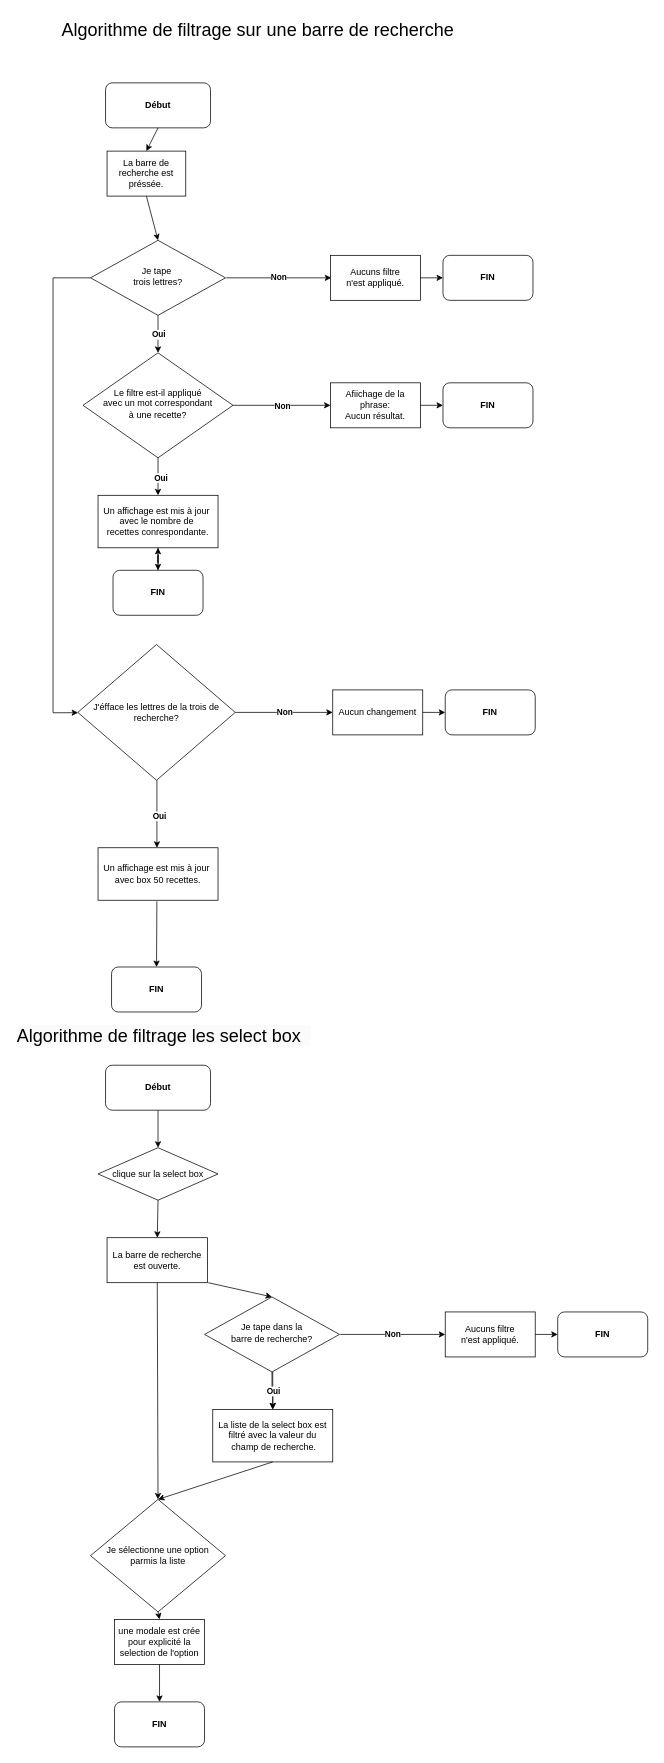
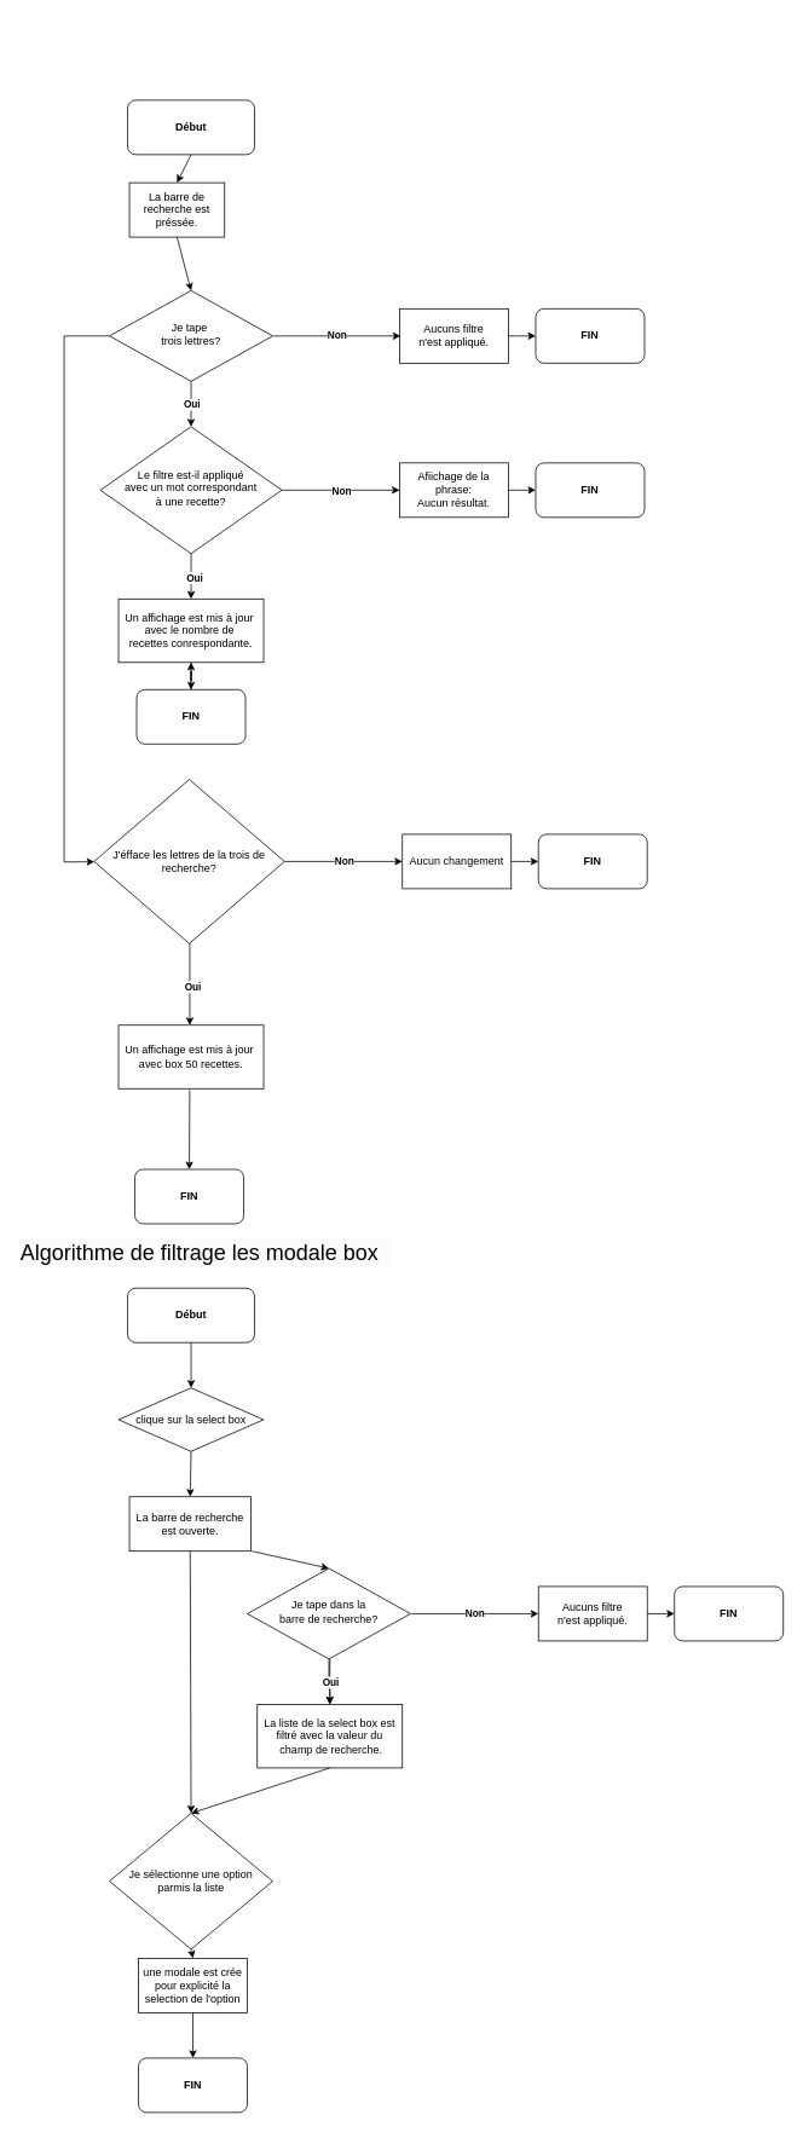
  <mxCell id="0" />
  <mxCell id="1" parent="0" />
  <mxCell id="2" value="Je tape&amp;nbsp;&lt;br&gt;trois lettres?" style="rhombus;whiteSpace=wrap;html=1;shadow=0;fontFamily=Helvetica;fontSize=12;align=center;strokeWidth=1;spacing=6;spacingTop=-4;" parent="1" vertex="1"><mxGeometry x="120" y="320" width="180" height="100" as="geometry" /></mxCell>
  <mxCell id="3" value="Le filtre est-il appliqué &lt;br&gt;avec un mot correspondant &lt;br&gt;à une recette?" style="rhombus;whiteSpace=wrap;html=1;shadow=0;fontFamily=Helvetica;fontSize=12;align=center;strokeWidth=1;spacing=6;spacingTop=-4;" parent="1" vertex="1"><mxGeometry x="110" y="470" width="200" height="140" as="geometry" /></mxCell>
  <mxCell id="4" value="&lt;span style=&quot;color: rgb(0, 0, 0); font-family: Helvetica; font-size: 12px; font-style: normal; font-variant-ligatures: normal; font-variant-caps: normal; font-weight: 400; letter-spacing: normal; orphans: 2; text-align: center; text-indent: 0px; text-transform: none; widows: 2; word-spacing: 0px; -webkit-text-stroke-width: 0px; background-color: rgb(251, 251, 251); text-decoration-thickness: initial; text-decoration-style: initial; text-decoration-color: initial; float: none; display: inline !important;&quot;&gt;La barre de recherche est préssée.&lt;/span&gt;" style="rounded=0;whiteSpace=wrap;html=1;" vertex="1" parent="1"><mxGeometry x="142" y="201" width="105" height="60" as="geometry" /></mxCell>
  <mxCell id="5" value="&lt;span style=&quot;color: rgb(0, 0, 0); font-family: Helvetica; font-size: 12px; font-style: normal; font-variant-ligatures: normal; font-variant-caps: normal; font-weight: 400; letter-spacing: normal; orphans: 2; text-align: center; text-indent: 0px; text-transform: none; widows: 2; word-spacing: 0px; -webkit-text-stroke-width: 0px; background-color: rgb(251, 251, 251); text-decoration-thickness: initial; text-decoration-style: initial; text-decoration-color: initial; float: none; display: inline !important;&quot;&gt;Aucuns filtre &lt;br&gt;n'est appliqué.&lt;/span&gt;" style="rounded=0;whiteSpace=wrap;html=1;" vertex="1" parent="1"><mxGeometry x="440" y="340" width="120" height="60" as="geometry" /></mxCell>
  <mxCell id="6" value="&lt;b&gt;FIN&lt;/b&gt;" style="rounded=1;whiteSpace=wrap;html=1;" vertex="1" parent="1"><mxGeometry x="590" y="340" width="120" height="60" as="geometry" /></mxCell>
  <mxCell id="7" value="" style="endArrow=classic;html=1;rounded=0;entryX=0;entryY=0.5;entryDx=0;entryDy=0;exitX=1;exitY=0.5;exitDx=0;exitDy=0;" edge="1" parent="1" source="5" target="6"><mxGeometry width="50" height="50" relative="1" as="geometry"><mxPoint x="270" y="480" as="sourcePoint" /><mxPoint x="320" y="430" as="targetPoint" /></mxGeometry></mxCell>
  <mxCell id="8" value="Afiichage de la phrase:&lt;br&gt;Aucun résultat." style="rounded=0;whiteSpace=wrap;html=1;" vertex="1" parent="1"><mxGeometry x="440" y="510" width="120" height="60" as="geometry" /></mxCell>
  <mxCell id="9" value="" style="endArrow=classic;html=1;rounded=0;exitX=0.5;exitY=1;exitDx=0;exitDy=0;entryX=0.5;entryY=0;entryDx=0;entryDy=0;" edge="1" parent="1" source="4" target="2"><mxGeometry width="50" height="50" relative="1" as="geometry"><mxPoint x="270" y="480" as="sourcePoint" /><mxPoint x="320" y="430" as="targetPoint" /></mxGeometry></mxCell>
  <mxCell id="10" value="" style="endArrow=classic;html=1;rounded=0;exitX=0.5;exitY=1;exitDx=0;exitDy=0;entryX=0.5;entryY=0;entryDx=0;entryDy=0;" edge="1" parent="1" source="2" target="3"><mxGeometry relative="1" as="geometry"><mxPoint x="220" y="460" as="sourcePoint" /><mxPoint x="380" y="460" as="targetPoint" /></mxGeometry></mxCell>
  <mxCell id="11" value="&lt;b&gt;Oui&lt;/b&gt;" style="edgeLabel;resizable=0;html=1;align=center;verticalAlign=middle;" connectable="0" vertex="1" parent="10"><mxGeometry relative="1" as="geometry" /></mxCell>
  <mxCell id="12" value="&lt;b&gt;Non&lt;/b&gt;" style="endArrow=classic;html=1;rounded=0;exitX=1;exitY=0.5;exitDx=0;exitDy=0;entryX=0;entryY=0.5;entryDx=0;entryDy=0;" edge="1" parent="1"><mxGeometry x="0.007" relative="1" as="geometry"><mxPoint x="301" y="370" as="sourcePoint" /><mxPoint x="441" y="370" as="targetPoint" /><mxPoint as="offset" /></mxGeometry></mxCell>
  <mxCell id="13" value="" style="endArrow=classic;html=1;rounded=0;entryX=0;entryY=0.5;entryDx=0;entryDy=0;" edge="1" parent="1" target="8"><mxGeometry relative="1" as="geometry"><mxPoint x="310" y="540" as="sourcePoint" /><mxPoint x="380" y="560" as="targetPoint" /></mxGeometry></mxCell>
  <mxCell id="14" value="&lt;b&gt;Non&lt;/b&gt;" style="edgeLabel;resizable=0;html=1;align=center;verticalAlign=middle;" connectable="0" vertex="1" parent="13"><mxGeometry relative="1" as="geometry" /></mxCell>
  <mxCell id="15" value="" style="endArrow=classic;html=1;rounded=0;" edge="1" parent="1"><mxGeometry width="50" height="50" relative="1" as="geometry"><mxPoint x="560" y="540" as="sourcePoint" /><mxPoint x="590" y="540" as="targetPoint" /></mxGeometry></mxCell>
  <mxCell id="16" value="&lt;b&gt;FIN&lt;/b&gt;" style="rounded=1;whiteSpace=wrap;html=1;" vertex="1" parent="1"><mxGeometry x="590" y="510" width="120" height="60" as="geometry" /></mxCell>
  <mxCell id="17" value="" style="endArrow=classic;html=1;rounded=0;exitX=0.5;exitY=1;exitDx=0;exitDy=0;" edge="1" parent="1" source="3"><mxGeometry relative="1" as="geometry"><mxPoint x="220" y="630" as="sourcePoint" /><mxPoint x="210" y="660" as="targetPoint" /></mxGeometry></mxCell>
  <mxCell id="18" value="&lt;b&gt;Oui&lt;/b&gt;" style="edgeLabel;html=1;align=center;verticalAlign=middle;resizable=0;points=[];" vertex="1" connectable="0" parent="17"><mxGeometry x="0.037" y="3" relative="1" as="geometry"><mxPoint as="offset" /></mxGeometry></mxCell>
  <mxCell id="19" value="Un affichage est mis à jour&amp;nbsp;&lt;br&gt;avec le nombre de&amp;nbsp;&lt;br&gt;recettes conrespondante." style="rounded=0;whiteSpace=wrap;html=1;" vertex="1" parent="1"><mxGeometry x="130" y="660" width="160" height="70" as="geometry" /></mxCell>
  <mxCell id="20" value="J'éfface les lettres de la trois de recherche?" style="rhombus;whiteSpace=wrap;html=1;" vertex="1" parent="1"><mxGeometry x="103" y="859" width="210" height="181" as="geometry" /></mxCell>
  <mxCell id="21" value="Aucun changement" style="rounded=0;whiteSpace=wrap;html=1;" vertex="1" parent="1"><mxGeometry x="443" y="919.5" width="120" height="60" as="geometry" /></mxCell>
  <mxCell id="22" value="" style="endArrow=classic;html=1;rounded=0;entryX=0;entryY=0.5;entryDx=0;entryDy=0;" edge="1" parent="1" target="21"><mxGeometry relative="1" as="geometry"><mxPoint x="313" y="949.5" as="sourcePoint" /><mxPoint x="383" y="969.5" as="targetPoint" /></mxGeometry></mxCell>
  <mxCell id="23" value="&lt;b&gt;Non&lt;/b&gt;" style="edgeLabel;resizable=0;html=1;align=center;verticalAlign=middle;" connectable="0" vertex="1" parent="22"><mxGeometry relative="1" as="geometry" /></mxCell>
  <mxCell id="24" value="" style="endArrow=classic;html=1;rounded=0;" edge="1" parent="1"><mxGeometry width="50" height="50" relative="1" as="geometry"><mxPoint x="563" y="949.5" as="sourcePoint" /><mxPoint x="593" y="949.5" as="targetPoint" /></mxGeometry></mxCell>
  <mxCell id="25" value="&lt;b&gt;FIN&lt;/b&gt;" style="rounded=1;whiteSpace=wrap;html=1;" vertex="1" parent="1"><mxGeometry x="593" y="919.5" width="120" height="60" as="geometry" /></mxCell>
  <mxCell id="26" value="" style="endArrow=classic;html=1;rounded=0;exitX=0.5;exitY=1;exitDx=0;exitDy=0;" edge="1" parent="1"><mxGeometry relative="1" as="geometry"><mxPoint x="208.55" y="1040" as="sourcePoint" /><mxPoint x="208.55" y="1130" as="targetPoint" /></mxGeometry></mxCell>
  <mxCell id="27" value="&lt;b&gt;Oui&lt;/b&gt;" style="edgeLabel;html=1;align=center;verticalAlign=middle;resizable=0;points=[];" vertex="1" connectable="0" parent="26"><mxGeometry x="0.037" y="3" relative="1" as="geometry"><mxPoint as="offset" /></mxGeometry></mxCell>
  <mxCell id="28" value="Un affichage est mis à jour&amp;nbsp;&lt;br&gt;avec box 50 recettes." style="rounded=0;whiteSpace=wrap;html=1;" vertex="1" parent="1"><mxGeometry x="130" y="1130" width="160" height="70" as="geometry" /></mxCell>
  <mxCell id="29" value="" style="endArrow=classic;html=1;rounded=0;exitX=0.453;exitY=1.035;exitDx=0;exitDy=0;exitPerimeter=0;" edge="1" parent="1"><mxGeometry width="50" height="50" relative="1" as="geometry"><mxPoint x="208.48" y="1201.45" as="sourcePoint" /><mxPoint x="208" y="1289" as="targetPoint" /></mxGeometry></mxCell>
  <mxCell id="30" value="&lt;b&gt;FIN&lt;/b&gt;" style="rounded=1;whiteSpace=wrap;html=1;" vertex="1" parent="1"><mxGeometry x="148" y="1289" width="120" height="60" as="geometry" /></mxCell>
  <mxCell id="31" value="&lt;b&gt;Début&lt;/b&gt;" style="rounded=1;whiteSpace=wrap;html=1;" vertex="1" parent="1"><mxGeometry x="140" y="110" width="140" height="60" as="geometry" /></mxCell>
  <mxCell id="32" value="" style="endArrow=classic;html=1;rounded=0;exitX=0.5;exitY=1;exitDx=0;exitDy=0;entryX=0.5;entryY=0;entryDx=0;entryDy=0;" edge="1" parent="1" source="31" target="4"><mxGeometry width="50" height="50" relative="1" as="geometry"><mxPoint x="300" y="270" as="sourcePoint" /><mxPoint x="350" y="220" as="targetPoint" /></mxGeometry></mxCell>
  <mxCell id="33" value="" style="endArrow=classic;html=1;rounded=0;exitX=0.5;exitY=1;exitDx=0;exitDy=0;" edge="1" parent="1" source="19"><mxGeometry width="50" height="50" relative="1" as="geometry"><mxPoint x="230" y="800" as="sourcePoint" /><mxPoint x="210" y="760" as="targetPoint" /></mxGeometry></mxCell>
  <mxCell id="34" value="" style="edgeStyle=orthogonalEdgeStyle;rounded=0;orthogonalLoop=1;jettySize=auto;html=1;" edge="1" parent="1" source="35" target="19"><mxGeometry relative="1" as="geometry" /></mxCell>
  <mxCell id="35" value="&lt;b&gt;FIN&lt;/b&gt;" style="rounded=1;whiteSpace=wrap;html=1;" vertex="1" parent="1"><mxGeometry x="150" y="760" width="120" height="60" as="geometry" /></mxCell>
  <mxCell id="36" value="" style="endArrow=classic;html=1;rounded=0;exitX=0;exitY=0.5;exitDx=0;exitDy=0;" edge="1" parent="1" source="2" target="20"><mxGeometry width="50" height="50" relative="1" as="geometry"><mxPoint x="230" y="800" as="sourcePoint" /><mxPoint x="100" y="950" as="targetPoint" /><Array as="points"><mxPoint x="70" y="370" /><mxPoint x="70" y="950" /></Array></mxGeometry></mxCell>
- <mxCell id="37" value="&lt;font style=&quot;font-size: 24px;&quot;&gt;Algorithme de filtrage sur une barre de recherche&amp;nbsp;&amp;nbsp;&lt;/font&gt;" style="text;html=1;strokeColor=none;fillColor=none;align=center;verticalAlign=middle;whiteSpace=wrap;rounded=0;" vertex="1" parent="1"><mxGeometry x="70" y="20" width="560" height="40" as="geometry" /></mxCell>
- <mxCell id="38" value="&lt;span style=&quot;color: rgb(0, 0, 0); font-family: Helvetica; font-size: 24px; font-style: normal; font-variant-ligatures: normal; font-variant-caps: normal; font-weight: 400; letter-spacing: normal; orphans: 2; text-align: center; text-indent: 0px; text-transform: none; widows: 2; word-spacing: 0px; -webkit-text-stroke-width: 0px; background-color: rgb(251, 251, 251); text-decoration-thickness: initial; text-decoration-style: initial; text-decoration-color: initial; float: none; display: inline !important;&quot;&gt;Algorithme de filtrage les select box&amp;nbsp;&amp;nbsp;&lt;/span&gt;" style="text;whiteSpace=wrap;html=1;" vertex="1" parent="1"><mxGeometry x="20" y="1360" width="560" height="80" as="geometry" /></mxCell>
+ <mxCell id="38" value="&lt;span style=&quot;color: rgb(0, 0, 0); font-family: Helvetica; font-size: 24px; font-style: normal; font-variant-ligatures: normal; font-variant-caps: normal; font-weight: 400; letter-spacing: normal; orphans: 2; text-align: center; text-indent: 0px; text-transform: none; widows: 2; word-spacing: 0px; -webkit-text-stroke-width: 0px; background-color: rgb(251, 251, 251); text-decoration-thickness: initial; text-decoration-style: initial; text-decoration-color: initial; float: none; display: inline !important;&quot;&gt;Algorithme de filtrage les modale box&amp;nbsp;&amp;nbsp;&lt;/span&gt;" style="text;whiteSpace=wrap;html=1;" vertex="1" parent="1"><mxGeometry x="20" y="1360" width="560" height="80" as="geometry" /></mxCell>
  <mxCell id="39" value="" style="edgeStyle=orthogonalEdgeStyle;rounded=0;orthogonalLoop=1;jettySize=auto;html=1;" edge="1" parent="1" source="40" target="51"><mxGeometry relative="1" as="geometry" /></mxCell>
  <mxCell id="40" value="Je tape dans la &lt;br&gt;barre de recherche?" style="rhombus;whiteSpace=wrap;html=1;shadow=0;fontFamily=Helvetica;fontSize=12;align=center;strokeWidth=1;spacing=6;spacingTop=-4;" vertex="1" parent="1"><mxGeometry x="272" y="1729" width="180" height="100" as="geometry" /></mxCell>
  <mxCell id="41" value="&lt;span style=&quot;color: rgb(0, 0, 0); font-family: Helvetica; font-size: 12px; font-style: normal; font-variant-ligatures: normal; font-variant-caps: normal; font-weight: 400; letter-spacing: normal; orphans: 2; text-align: center; text-indent: 0px; text-transform: none; widows: 2; word-spacing: 0px; -webkit-text-stroke-width: 0px; background-color: rgb(251, 251, 251); text-decoration-thickness: initial; text-decoration-style: initial; text-decoration-color: initial; float: none; display: inline !important;&quot;&gt;La barre de recherche est ouverte.&lt;/span&gt;" style="rounded=0;whiteSpace=wrap;html=1;" vertex="1" parent="1"><mxGeometry x="142" y="1650" width="134" height="60" as="geometry" /></mxCell>
  <mxCell id="42" value="" style="endArrow=classic;html=1;rounded=0;exitX=0.5;exitY=1;exitDx=0;exitDy=0;entryX=0.5;entryY=0;entryDx=0;entryDy=0;" edge="1" parent="1" target="40"><mxGeometry width="50" height="50" relative="1" as="geometry"><mxPoint x="277" y="1710" as="sourcePoint" /><mxPoint x="388" y="1879" as="targetPoint" /></mxGeometry></mxCell>
  <mxCell id="43" value="&lt;b&gt;Non&lt;/b&gt;" style="endArrow=classic;html=1;rounded=0;exitX=1;exitY=0.5;exitDx=0;exitDy=0;entryX=0;entryY=0.5;entryDx=0;entryDy=0;" edge="1" parent="1"><mxGeometry x="0.007" relative="1" as="geometry"><mxPoint x="453" y="1779" as="sourcePoint" /><mxPoint x="593" y="1779" as="targetPoint" /><mxPoint as="offset" /></mxGeometry></mxCell>
  <mxCell id="44" value="&lt;b&gt;Début&lt;/b&gt;" style="rounded=1;whiteSpace=wrap;html=1;" vertex="1" parent="1"><mxGeometry x="140" y="1420" width="140" height="60" as="geometry" /></mxCell>
  <mxCell id="45" value="" style="endArrow=classic;html=1;rounded=0;exitX=0.5;exitY=1;exitDx=0;exitDy=0;" edge="1" parent="1"><mxGeometry width="50" height="50" relative="1" as="geometry"><mxPoint x="210" y="1480" as="sourcePoint" /><mxPoint x="210" y="1530" as="targetPoint" /></mxGeometry></mxCell>
  <mxCell id="46" value="&lt;span style=&quot;color: rgb(0, 0, 0); font-family: Helvetica; font-size: 12px; font-style: normal; font-variant-ligatures: normal; font-variant-caps: normal; font-weight: 400; letter-spacing: normal; orphans: 2; text-align: center; text-indent: 0px; text-transform: none; widows: 2; word-spacing: 0px; -webkit-text-stroke-width: 0px; background-color: rgb(251, 251, 251); text-decoration-thickness: initial; text-decoration-style: initial; text-decoration-color: initial; float: none; display: inline !important;&quot;&gt;Aucuns filtre &lt;br&gt;n'est appliqué.&lt;/span&gt;" style="rounded=0;whiteSpace=wrap;html=1;" vertex="1" parent="1"><mxGeometry x="593" y="1749" width="120" height="60" as="geometry" /></mxCell>
  <mxCell id="47" value="&lt;b&gt;FIN&lt;/b&gt;" style="rounded=1;whiteSpace=wrap;html=1;" vertex="1" parent="1"><mxGeometry x="743" y="1749" width="120" height="60" as="geometry" /></mxCell>
  <mxCell id="48" value="" style="endArrow=classic;html=1;rounded=0;entryX=0;entryY=0.5;entryDx=0;entryDy=0;exitX=1;exitY=0.5;exitDx=0;exitDy=0;" edge="1" parent="1" source="46" target="47"><mxGeometry width="50" height="50" relative="1" as="geometry"><mxPoint x="423" y="1889" as="sourcePoint" /><mxPoint x="473" y="1839" as="targetPoint" /></mxGeometry></mxCell>
  <mxCell id="49" value="" style="endArrow=classic;html=1;rounded=0;exitX=0.5;exitY=1;exitDx=0;exitDy=0;entryX=0.5;entryY=0;entryDx=0;entryDy=0;" edge="1" parent="1"><mxGeometry relative="1" as="geometry"><mxPoint x="363" y="1829" as="sourcePoint" /><mxPoint x="363" y="1879" as="targetPoint" /></mxGeometry></mxCell>
  <mxCell id="50" value="&lt;b&gt;Oui&lt;/b&gt;" style="edgeLabel;resizable=0;html=1;align=center;verticalAlign=middle;" connectable="0" vertex="1" parent="49"><mxGeometry relative="1" as="geometry" /></mxCell>
  <mxCell id="51" value="La liste de la select box est filtré avec la valeur du&lt;br&gt;&amp;nbsp;champ de recherche." style="rounded=0;whiteSpace=wrap;html=1;" vertex="1" parent="1"><mxGeometry x="283" y="1879" width="160" height="70" as="geometry" /></mxCell>
  <mxCell id="52" value="" style="endArrow=classic;html=1;rounded=0;exitX=0.5;exitY=1;exitDx=0;exitDy=0;entryX=0.5;entryY=0;entryDx=0;entryDy=0;" edge="1" parent="1" source="51" target="53"><mxGeometry width="50" height="50" relative="1" as="geometry"><mxPoint x="496" y="1909" as="sourcePoint" /><mxPoint x="363" y="1999" as="targetPoint" /></mxGeometry></mxCell>
  <mxCell id="53" value="Je sélectionne une option &lt;br&gt;parmis la liste" style="rhombus;whiteSpace=wrap;html=1;" vertex="1" parent="1"><mxGeometry x="120" y="1999" width="180" height="150" as="geometry" /></mxCell>
  <mxCell id="54" value="" style="endArrow=classic;html=1;rounded=0;exitX=0.5;exitY=1;exitDx=0;exitDy=0;entryX=0.5;entryY=0;entryDx=0;entryDy=0;" edge="1" parent="1" source="41" target="53"><mxGeometry width="50" height="50" relative="1" as="geometry"><mxPoint x="112" y="1899" as="sourcePoint" /><mxPoint x="210" y="1989" as="targetPoint" /></mxGeometry></mxCell>
  <mxCell id="55" value="" style="endArrow=classic;html=1;rounded=0;exitX=0.5;exitY=1;exitDx=0;exitDy=0;" edge="1" parent="1" source="53"><mxGeometry width="50" height="50" relative="1" as="geometry"><mxPoint x="242" y="2089" as="sourcePoint" /><mxPoint x="212" y="2159" as="targetPoint" /></mxGeometry></mxCell>
  <mxCell id="56" value="une modale est crée pour explicité la selection de l'option" style="rounded=0;whiteSpace=wrap;html=1;" vertex="1" parent="1"><mxGeometry x="152" y="2159" width="120" height="60" as="geometry" /></mxCell>
  <mxCell id="57" value="" style="endArrow=classic;html=1;rounded=0;exitX=0.5;exitY=1;exitDx=0;exitDy=0;" edge="1" parent="1" source="56"><mxGeometry width="50" height="50" relative="1" as="geometry"><mxPoint x="242" y="2119" as="sourcePoint" /><mxPoint x="212" y="2269" as="targetPoint" /></mxGeometry></mxCell>
  <mxCell id="58" value="&lt;b&gt;FIN&lt;/b&gt;" style="rounded=1;whiteSpace=wrap;html=1;" vertex="1" parent="1"><mxGeometry x="152" y="2269" width="120" height="60" as="geometry" /></mxCell>
  <mxCell id="59" value="clique sur la select box" style="rhombus;whiteSpace=wrap;html=1;" vertex="1" parent="1"><mxGeometry x="130" y="1530" width="160" height="70" as="geometry" /></mxCell>
  <mxCell id="60" value="" style="endArrow=classic;html=1;rounded=0;exitX=0.5;exitY=1;exitDx=0;exitDy=0;entryX=0.5;entryY=0;entryDx=0;entryDy=0;" edge="1" parent="1" source="59" target="41"><mxGeometry width="50" height="50" relative="1" as="geometry"><mxPoint x="310" y="1480" as="sourcePoint" /><mxPoint x="360" y="1430" as="targetPoint" /></mxGeometry></mxCell>
